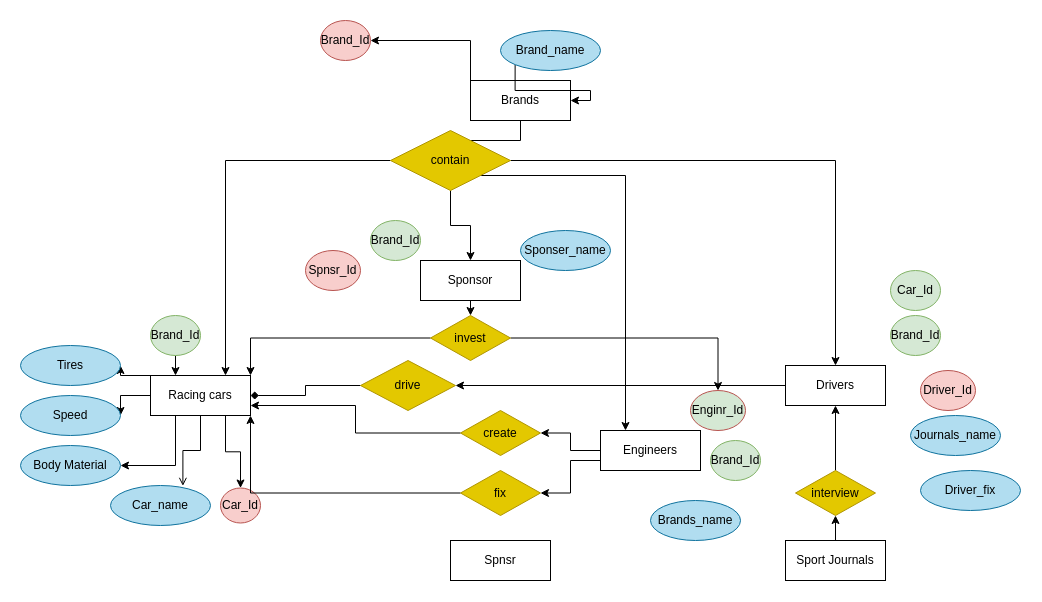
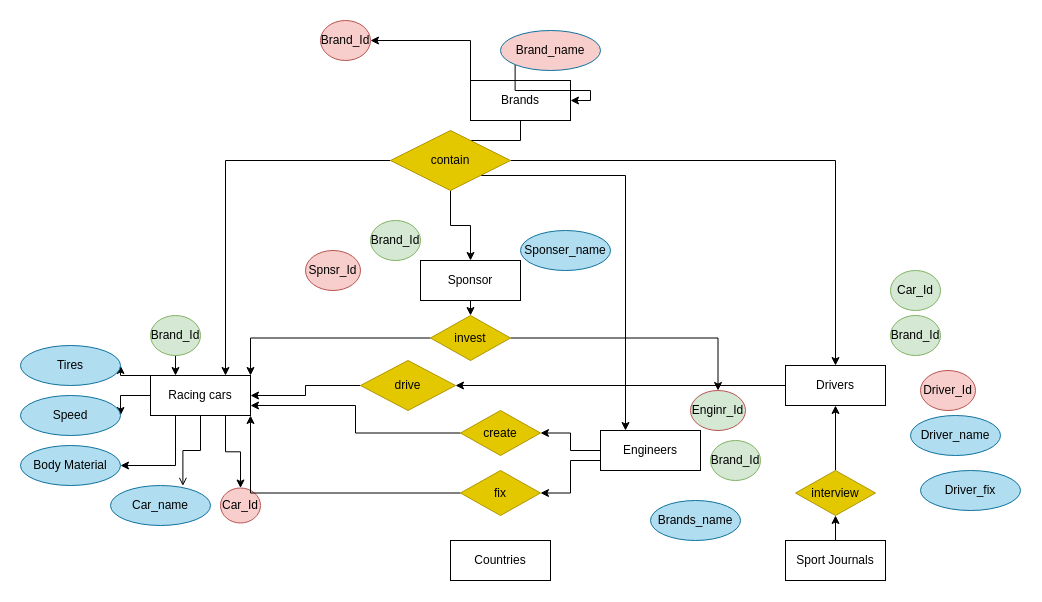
  <mxCell id="0" />
  <mxCell id="1" parent="0" />
  <mxCell id="2" style="edgeStyle=orthogonalEdgeStyle;rounded=0;orthogonalLoop=1;jettySize=auto;html=1;exitX=0;exitY=0;exitDx=0;exitDy=0;entryX=1;entryY=0.5;entryDx=0;entryDy=0;" edge="1" parent="1" source="4" target="22"><mxGeometry relative="1" as="geometry" /></mxCell>
  <mxCell id="3" value="" style="edgeStyle=orthogonalEdgeStyle;rounded=0;orthogonalLoop=1;jettySize=auto;html=1;" edge="1" parent="1" source="4" target="32"><mxGeometry relative="1" as="geometry" /></mxCell>
  <mxCell id="4" value="Brands" style="whiteSpace=wrap;html=1;align=center;" vertex="1" parent="1"><mxGeometry x="470" y="80" width="100" height="40" as="geometry" /></mxCell>
  <mxCell id="5" style="edgeStyle=orthogonalEdgeStyle;rounded=0;orthogonalLoop=1;jettySize=auto;html=1;exitX=0;exitY=0.5;exitDx=0;exitDy=0;entryX=1;entryY=0.5;entryDx=0;entryDy=0;" edge="1" parent="1" source="6" target="37"><mxGeometry relative="1" as="geometry" /></mxCell>
  <mxCell id="6" value="Drivers" style="whiteSpace=wrap;html=1;align=center;" vertex="1" parent="1"><mxGeometry x="785" y="365" width="100" height="40" as="geometry" /></mxCell>
  <mxCell id="7" style="edgeStyle=orthogonalEdgeStyle;rounded=0;orthogonalLoop=1;jettySize=auto;html=1;exitX=0;exitY=0.5;exitDx=0;exitDy=0;entryX=1;entryY=0.5;entryDx=0;entryDy=0;" edge="1" parent="1" source="9" target="53"><mxGeometry relative="1" as="geometry" /></mxCell>
  <mxCell id="8" style="edgeStyle=orthogonalEdgeStyle;rounded=0;orthogonalLoop=1;jettySize=auto;html=1;exitX=0;exitY=0.75;exitDx=0;exitDy=0;entryX=1;entryY=0.5;entryDx=0;entryDy=0;" edge="1" parent="1" source="9" target="51"><mxGeometry relative="1" as="geometry" /></mxCell>
  <mxCell id="9" value="Engineers" style="whiteSpace=wrap;html=1;align=center;" vertex="1" parent="1"><mxGeometry x="600" y="430" width="100" height="40" as="geometry" /></mxCell>
- <mxCell id="10" value="Spnsr" style="whiteSpace=wrap;html=1;align=center;" vertex="1" parent="1"><mxGeometry x="450" y="540" width="100" height="40" as="geometry" /></mxCell>
+ <mxCell id="10" value="Countries" style="whiteSpace=wrap;html=1;align=center;" vertex="1" parent="1"><mxGeometry x="450" y="540" width="100" height="40" as="geometry" /></mxCell>
  <mxCell id="11" style="edgeStyle=orthogonalEdgeStyle;rounded=0;orthogonalLoop=1;jettySize=auto;html=1;exitX=0.5;exitY=1;exitDx=0;exitDy=0;entryX=0.5;entryY=0;entryDx=0;entryDy=0;" edge="1" parent="1" source="12" target="40"><mxGeometry relative="1" as="geometry" /></mxCell>
  <mxCell id="12" value="Sponsor" style="whiteSpace=wrap;html=1;align=center;" vertex="1" parent="1"><mxGeometry x="420" y="260" width="100" height="40" as="geometry" /></mxCell>
  <mxCell id="13" style="edgeStyle=orthogonalEdgeStyle;rounded=0;orthogonalLoop=1;jettySize=auto;html=1;exitX=0.5;exitY=1;exitDx=0;exitDy=0;" edge="1" parent="1" source="12" target="12"><mxGeometry relative="1" as="geometry" /></mxCell>
  <mxCell id="14" style="edgeStyle=orthogonalEdgeStyle;rounded=0;orthogonalLoop=1;jettySize=auto;html=1;exitX=0;exitY=0;exitDx=0;exitDy=0;entryX=1;entryY=0.5;entryDx=0;entryDy=0;" edge="1" parent="1" source="19" target="25"><mxGeometry relative="1" as="geometry" /></mxCell>
  <mxCell id="15" style="edgeStyle=orthogonalEdgeStyle;rounded=0;orthogonalLoop=1;jettySize=auto;html=1;exitX=0;exitY=0.5;exitDx=0;exitDy=0;entryX=1;entryY=0.5;entryDx=0;entryDy=0;" edge="1" parent="1" source="19" target="26"><mxGeometry relative="1" as="geometry" /></mxCell>
  <mxCell id="16" style="edgeStyle=orthogonalEdgeStyle;rounded=0;orthogonalLoop=1;jettySize=auto;html=1;exitX=0.25;exitY=1;exitDx=0;exitDy=0;entryX=1;entryY=0.5;entryDx=0;entryDy=0;" edge="1" parent="1" source="19" target="27"><mxGeometry relative="1" as="geometry" /></mxCell>
  <mxCell id="17" style="edgeStyle=orthogonalEdgeStyle;rounded=0;orthogonalLoop=1;jettySize=auto;html=1;exitX=0.5;exitY=1;exitDx=0;exitDy=0;entryX=0.724;entryY=0.01;entryDx=0;entryDy=0;entryPerimeter=0;endArrow=open;" edge="1" parent="1" source="19" target="45"><mxGeometry relative="1" as="geometry" /></mxCell>
  <mxCell id="18" style="edgeStyle=orthogonalEdgeStyle;rounded=0;orthogonalLoop=1;jettySize=auto;html=1;exitX=0.75;exitY=1;exitDx=0;exitDy=0;entryX=0.5;entryY=0;entryDx=0;entryDy=0;" edge="1" parent="1" source="19" target="46"><mxGeometry relative="1" as="geometry" /></mxCell>
  <mxCell id="19" value="Racing cars" style="whiteSpace=wrap;html=1;align=center;" vertex="1" parent="1"><mxGeometry x="150" y="375" width="100" height="40" as="geometry" /></mxCell>
  <mxCell id="20" style="edgeStyle=orthogonalEdgeStyle;rounded=0;orthogonalLoop=1;jettySize=auto;html=1;exitX=0.5;exitY=0;exitDx=0;exitDy=0;entryX=0.5;entryY=1;entryDx=0;entryDy=0;" edge="1" parent="1" source="21" target="42"><mxGeometry relative="1" as="geometry" /></mxCell>
  <mxCell id="21" value="Sport Journals" style="whiteSpace=wrap;html=1;align=center;" vertex="1" parent="1"><mxGeometry x="785" y="540" width="100" height="40" as="geometry" /></mxCell>
  <mxCell id="22" value="Brand_Id" style="ellipse;whiteSpace=wrap;html=1;align=center;fillColor=#f8cecc;strokeColor=#b85450;" vertex="1" parent="1"><mxGeometry x="320" width="50" height="40" as="geometry" y="20" /></mxCell>
  <mxCell id="23" style="edgeStyle=orthogonalEdgeStyle;rounded=0;orthogonalLoop=1;jettySize=auto;html=1;exitX=0.5;exitY=1;exitDx=0;exitDy=0;entryX=0.25;entryY=0;entryDx=0;entryDy=0;" edge="1" parent="1" source="24" target="19"><mxGeometry relative="1" as="geometry" /></mxCell>
  <mxCell id="24" value="Brand_Id" style="ellipse;whiteSpace=wrap;html=1;align=center;fillColor=#d5e8d4;strokeColor=#82b366;" vertex="1" parent="1"><mxGeometry x="150" y="315" width="50" height="40" as="geometry" /></mxCell>
  <mxCell id="25" value="Tires" style="ellipse;whiteSpace=wrap;html=1;align=center;fillColor=#b1ddf0;strokeColor=#10739e;" vertex="1" parent="1"><mxGeometry x="20" y="345" width="100" height="40" as="geometry" /></mxCell>
  <mxCell id="26" value="Speed" style="ellipse;whiteSpace=wrap;html=1;align=center;fillColor=#b1ddf0;strokeColor=#10739e;" vertex="1" parent="1"><mxGeometry x="20" y="395" width="100" height="40" as="geometry" /></mxCell>
  <mxCell id="27" value="Body Material" style="ellipse;whiteSpace=wrap;html=1;align=center;fillColor=#b1ddf0;strokeColor=#10739e;" vertex="1" parent="1"><mxGeometry x="20" y="445" width="100" height="40" as="geometry" /></mxCell>
  <mxCell id="28" style="edgeStyle=orthogonalEdgeStyle;rounded=0;orthogonalLoop=1;jettySize=auto;html=1;exitX=0;exitY=0.5;exitDx=0;exitDy=0;entryX=0.75;entryY=0;entryDx=0;entryDy=0;" edge="1" parent="1" source="32" target="19"><mxGeometry relative="1" as="geometry" /></mxCell>
  <mxCell id="29" style="edgeStyle=orthogonalEdgeStyle;rounded=0;orthogonalLoop=1;jettySize=auto;html=1;exitX=1;exitY=0.5;exitDx=0;exitDy=0;entryX=0.5;entryY=0;entryDx=0;entryDy=0;" edge="1" parent="1" source="32" target="6"><mxGeometry relative="1" as="geometry" /></mxCell>
  <mxCell id="30" style="edgeStyle=orthogonalEdgeStyle;rounded=0;orthogonalLoop=1;jettySize=auto;html=1;exitX=1;exitY=1;exitDx=0;exitDy=0;entryX=0.25;entryY=0;entryDx=0;entryDy=0;" edge="1" parent="1" source="32" target="9"><mxGeometry relative="1" as="geometry" /></mxCell>
  <mxCell id="31" value="" style="edgeStyle=orthogonalEdgeStyle;rounded=0;orthogonalLoop=1;jettySize=auto;html=1;" edge="1" parent="1" source="32" target="12"><mxGeometry relative="1" as="geometry" /></mxCell>
  <mxCell id="32" value="contain" style="shape=rhombus;perimeter=rhombusPerimeter;whiteSpace=wrap;html=1;align=center;fillColor=#e3c800;fontColor=#000000;strokeColor=#B09500;" vertex="1" parent="1"><mxGeometry x="390" y="130" width="120" height="60" as="geometry" /></mxCell>
  <mxCell id="33" value="Brand_Id" style="ellipse;whiteSpace=wrap;html=1;align=center;fillColor=#d5e8d4;strokeColor=#82b366;" vertex="1" parent="1"><mxGeometry x="890" y="315" width="50" height="40" as="geometry" /></mxCell>
  <mxCell id="34" value="Brand_Id" style="ellipse;whiteSpace=wrap;html=1;align=center;fillColor=#d5e8d4;strokeColor=#82b366;" vertex="1" parent="1"><mxGeometry x="710" y="440" width="50" height="40" as="geometry" /></mxCell>
  <mxCell id="35" value="Brand_Id" style="ellipse;whiteSpace=wrap;html=1;align=center;fillColor=#d5e8d4;strokeColor=#82b366;" vertex="1" parent="1"><mxGeometry x="370" y="220" width="50" height="40" as="geometry" /></mxCell>
- <mxCell id="36" style="edgeStyle=orthogonalEdgeStyle;rounded=0;orthogonalLoop=1;jettySize=auto;html=1;exitX=0;exitY=0.5;exitDx=0;exitDy=0;entryX=1;entryY=0.5;entryDx=0;entryDy=0;endArrow=diamond;" edge="1" parent="1" source="37" target="19"><mxGeometry relative="1" as="geometry" /></mxCell>
+ <mxCell id="36" style="edgeStyle=orthogonalEdgeStyle;rounded=0;orthogonalLoop=1;jettySize=auto;html=1;exitX=0;exitY=0.5;exitDx=0;exitDy=0;entryX=1;entryY=0.5;entryDx=0;entryDy=0;" edge="1" parent="1" source="37" target="19"><mxGeometry relative="1" as="geometry" /></mxCell>
  <mxCell id="37" value="drive" style="shape=rhombus;perimeter=rhombusPerimeter;whiteSpace=wrap;html=1;align=center;fillColor=#e3c800;fontColor=#000000;strokeColor=#B09500;" vertex="1" parent="1"><mxGeometry x="360" y="360" width="95" height="50" as="geometry" /></mxCell>
  <mxCell id="38" style="edgeStyle=orthogonalEdgeStyle;rounded=0;orthogonalLoop=1;jettySize=auto;html=1;exitX=0;exitY=0.5;exitDx=0;exitDy=0;entryX=1;entryY=0;entryDx=0;entryDy=0;" edge="1" parent="1" source="40" target="19"><mxGeometry relative="1" as="geometry" /></mxCell>
  <mxCell id="39" style="edgeStyle=orthogonalEdgeStyle;rounded=0;orthogonalLoop=1;jettySize=auto;html=1;exitX=1;exitY=0.5;exitDx=0;exitDy=0;" edge="1" parent="1" source="40" target="49"><mxGeometry relative="1" as="geometry" /></mxCell>
  <mxCell id="40" value="invest" style="shape=rhombus;perimeter=rhombusPerimeter;whiteSpace=wrap;html=1;align=center;fillColor=#e3c800;fontColor=#000000;strokeColor=#B09500;" vertex="1" parent="1"><mxGeometry x="430" y="315" width="80" height="45" as="geometry" /></mxCell>
  <mxCell id="41" value="" style="edgeStyle=orthogonalEdgeStyle;rounded=0;orthogonalLoop=1;jettySize=auto;html=1;" edge="1" parent="1" source="42" target="6"><mxGeometry relative="1" as="geometry" /></mxCell>
  <mxCell id="42" value="interview" style="shape=rhombus;perimeter=rhombusPerimeter;whiteSpace=wrap;html=1;align=center;fillColor=#e3c800;fontColor=#000000;strokeColor=#B09500;" vertex="1" parent="1"><mxGeometry x="795" y="470" width="80" height="45" as="geometry" /></mxCell>
  <mxCell id="43" style="edgeStyle=orthogonalEdgeStyle;rounded=0;orthogonalLoop=1;jettySize=auto;html=1;exitX=0;exitY=1;exitDx=0;exitDy=0;entryX=1;entryY=0.5;entryDx=0;entryDy=0;" edge="1" parent="1" source="44" target="4"><mxGeometry relative="1" as="geometry" /></mxCell>
- <mxCell id="44" value="Brand_name" style="ellipse;whiteSpace=wrap;html=1;align=center;fillColor=#b1ddf0;strokeColor=#10739e;" vertex="1" parent="1"><mxGeometry x="500" y="30" width="100" height="40" as="geometry" /></mxCell>
+ <mxCell id="44" value="Brand_name" style="ellipse;whiteSpace=wrap;html=1;align=center;fillColor=#f8cecc;strokeColor=#10739e;" vertex="1" parent="1"><mxGeometry x="500" y="30" width="100" height="40" as="geometry" /></mxCell>
  <mxCell id="45" value="Car_name" style="ellipse;whiteSpace=wrap;html=1;align=center;fillColor=#b1ddf0;strokeColor=#10739e;" vertex="1" parent="1"><mxGeometry x="110" y="485" width="100" height="40" as="geometry" /></mxCell>
  <mxCell id="46" value="Car_Id" style="ellipse;whiteSpace=wrap;html=1;align=center;fillColor=#f8cecc;strokeColor=#b85450;" vertex="1" parent="1"><mxGeometry x="220" y="487.5" width="40" height="35" as="geometry" /></mxCell>
  <mxCell id="47" value="Driver_Id" style="ellipse;whiteSpace=wrap;html=1;align=center;fillColor=#f8cecc;strokeColor=#b85450;" vertex="1" parent="1"><mxGeometry x="920" y="370" width="55" height="40" as="geometry" /></mxCell>
  <mxCell id="48" value="Spnsr_Id" style="ellipse;whiteSpace=wrap;html=1;align=center;fillColor=#f8cecc;strokeColor=#b85450;" vertex="1" parent="1"><mxGeometry x="305" y="250" width="55" height="40" as="geometry" /></mxCell>
  <mxCell id="49" value="Enginr_Id" style="ellipse;whiteSpace=wrap;html=1;align=center;fillColor=#d5e8d4;strokeColor=#b85450;" vertex="1" parent="1"><mxGeometry x="690" y="390" width="55" height="40" as="geometry" /></mxCell>
  <mxCell id="50" style="edgeStyle=orthogonalEdgeStyle;rounded=0;orthogonalLoop=1;jettySize=auto;html=1;exitX=0;exitY=0.5;exitDx=0;exitDy=0;entryX=1;entryY=1;entryDx=0;entryDy=0;" edge="1" parent="1" source="51" target="19"><mxGeometry relative="1" as="geometry" /></mxCell>
  <mxCell id="51" value="fix" style="shape=rhombus;perimeter=rhombusPerimeter;whiteSpace=wrap;html=1;align=center;fillColor=#e3c800;fontColor=#000000;strokeColor=#B09500;" vertex="1" parent="1"><mxGeometry x="460" y="470" width="80" height="45" as="geometry" /></mxCell>
  <mxCell id="52" style="edgeStyle=orthogonalEdgeStyle;rounded=0;orthogonalLoop=1;jettySize=auto;html=1;exitX=0;exitY=0.5;exitDx=0;exitDy=0;entryX=1;entryY=0.75;entryDx=0;entryDy=0;" edge="1" parent="1" source="53" target="19"><mxGeometry relative="1" as="geometry" /></mxCell>
  <mxCell id="53" value="create" style="shape=rhombus;perimeter=rhombusPerimeter;whiteSpace=wrap;html=1;align=center;fillColor=#e3c800;fontColor=#000000;strokeColor=#B09500;" vertex="1" parent="1"><mxGeometry x="460" y="410" width="80" height="45" as="geometry" /></mxCell>
  <mxCell id="54" value="Sponser_name" style="ellipse;whiteSpace=wrap;html=1;align=center;fillColor=#b1ddf0;strokeColor=#10739e;" vertex="1" parent="1"><mxGeometry x="520" y="230" width="90" height="40" as="geometry" /></mxCell>
- <mxCell id="55" value="Journals_name" style="ellipse;whiteSpace=wrap;html=1;align=center;fillColor=#b1ddf0;strokeColor=#10739e;" vertex="1" parent="1"><mxGeometry x="910" y="415" width="90" height="40" as="geometry" /></mxCell>
+ <mxCell id="55" value="Driver_name" style="ellipse;whiteSpace=wrap;html=1;align=center;fillColor=#b1ddf0;strokeColor=#10739e;" vertex="1" parent="1"><mxGeometry x="910" y="415" width="90" height="40" as="geometry" /></mxCell>
  <mxCell id="56" value="Car_Id" style="ellipse;whiteSpace=wrap;html=1;align=center;fillColor=#d5e8d4;strokeColor=#82b366;" vertex="1" parent="1"><mxGeometry x="890" y="270" width="50" height="40" as="geometry" /></mxCell>
  <mxCell id="57" value="Driver_fix" style="ellipse;whiteSpace=wrap;html=1;align=center;fillColor=#b1ddf0;strokeColor=#10739e;" vertex="1" parent="1"><mxGeometry x="920" y="470" width="100" height="40" as="geometry" /></mxCell>
  <mxCell id="58" value="Brands_name" style="ellipse;whiteSpace=wrap;html=1;align=center;fillColor=#b1ddf0;strokeColor=#10739e;" vertex="1" parent="1"><mxGeometry x="650" y="500" width="90" height="40" as="geometry" /></mxCell>
